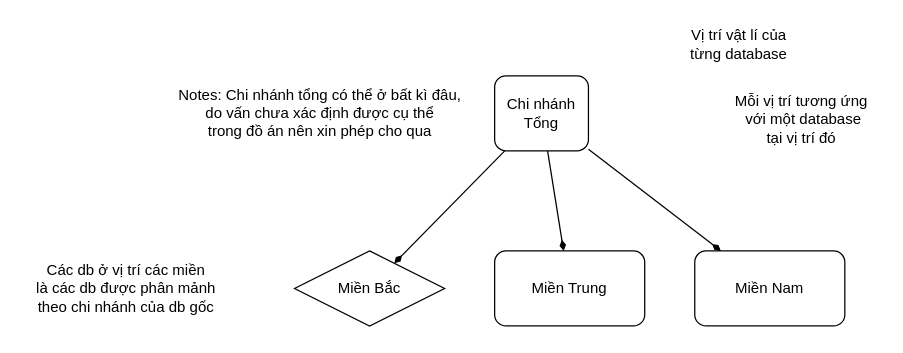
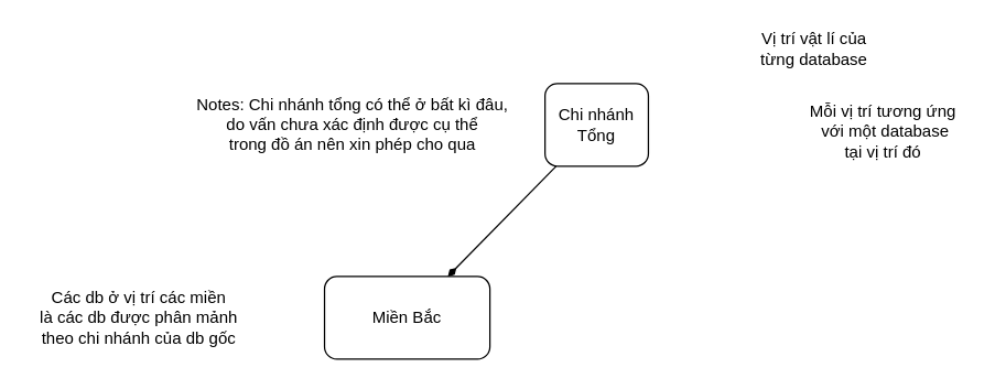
  <mxCell id="0" />
  <mxCell id="1" parent="0" />
- <mxCell id="2" style="rounded=0;orthogonalLoop=1;jettySize=auto;html=1;endArrow=diamondThin;endFill=1;" edge="1" parent="1" source="5" target="6"><mxGeometry relative="1" as="geometry" /></mxCell>
  <mxCell id="3" style="edgeStyle=none;rounded=0;orthogonalLoop=1;jettySize=auto;html=1;endArrow=diamondThin;endFill=1;" edge="1" parent="1" source="5" target="7"><mxGeometry relative="1" as="geometry" /></mxCell>
- <mxCell id="4" style="edgeStyle=none;rounded=0;orthogonalLoop=1;jettySize=auto;html=1;endArrow=diamondThin;endFill=1;" edge="1" parent="1" source="5" target="8"><mxGeometry relative="1" as="geometry" /></mxCell>
  <mxCell id="5" value="Chi nhánh Tổng" style="rounded=1;whiteSpace=wrap;html=1;" vertex="1" parent="1"><mxGeometry x="395" y="60" width="75" height="60" as="geometry" /></mxCell>
- <mxCell id="6" value="Miền Trung" style="rounded=1;whiteSpace=wrap;html=1;" vertex="1" parent="1"><mxGeometry x="395" y="200" width="120" height="60" as="geometry" /></mxCell>
- <mxCell id="7" value="Miền Bắc" style="rhombus;whiteSpace=wrap;html=1;" vertex="1" parent="1"><mxGeometry x="235" y="200" width="120" height="60" as="geometry" /></mxCell>
- <mxCell id="8" value="Miền Nam" style="rounded=1;whiteSpace=wrap;html=1;" vertex="1" parent="1"><mxGeometry x="555" y="200" width="120" height="60" as="geometry" /></mxCell>
+ <mxCell id="7" value="Miền Bắc" style="rounded=1;whiteSpace=wrap;html=1;" vertex="1" parent="1"><mxGeometry x="235" y="200" width="120" height="60" as="geometry" /></mxCell>
  <mxCell id="9" value="Vị trí vật lí của &lt;br&gt;từng database" style="text;html=1;align=center;verticalAlign=middle;resizable=0;points=[];autosize=1;strokeColor=none;fillColor=none;" vertex="1" parent="1"><mxGeometry x="545" y="20" width="90" height="30" as="geometry" /></mxCell>
  <mxCell id="10" value="Mỗi vị trí tương ứng&lt;br&gt;&amp;nbsp;với một database &lt;br&gt;tại vị trí đó" style="text;html=1;align=center;verticalAlign=middle;resizable=0;points=[];autosize=1;strokeColor=none;fillColor=none;" vertex="1" parent="1"><mxGeometry x="580" y="70" width="120" height="50" as="geometry" /></mxCell>
  <mxCell id="11" value="Các db ở vị trí các miền&lt;br&gt;là các db được phân mảnh&lt;br&gt;theo chi nhánh của db gốc" style="text;html=1;align=center;verticalAlign=middle;resizable=0;points=[];autosize=1;strokeColor=none;fillColor=none;" vertex="1" parent="1"><mxGeometry x="20" y="205" width="160" height="50" as="geometry" /></mxCell>
  <mxCell id="12" value="Notes: Chi nhánh tổng có thể ở bất kì đâu, &lt;br&gt;do vấn chưa xác định được cụ thể &lt;br&gt;trong đồ án nên xin phép cho qua" style="text;html=1;align=center;verticalAlign=middle;resizable=0;points=[];autosize=1;strokeColor=none;fillColor=none;" vertex="1" parent="1"><mxGeometry x="135" y="65" width="240" height="50" as="geometry" /></mxCell>
